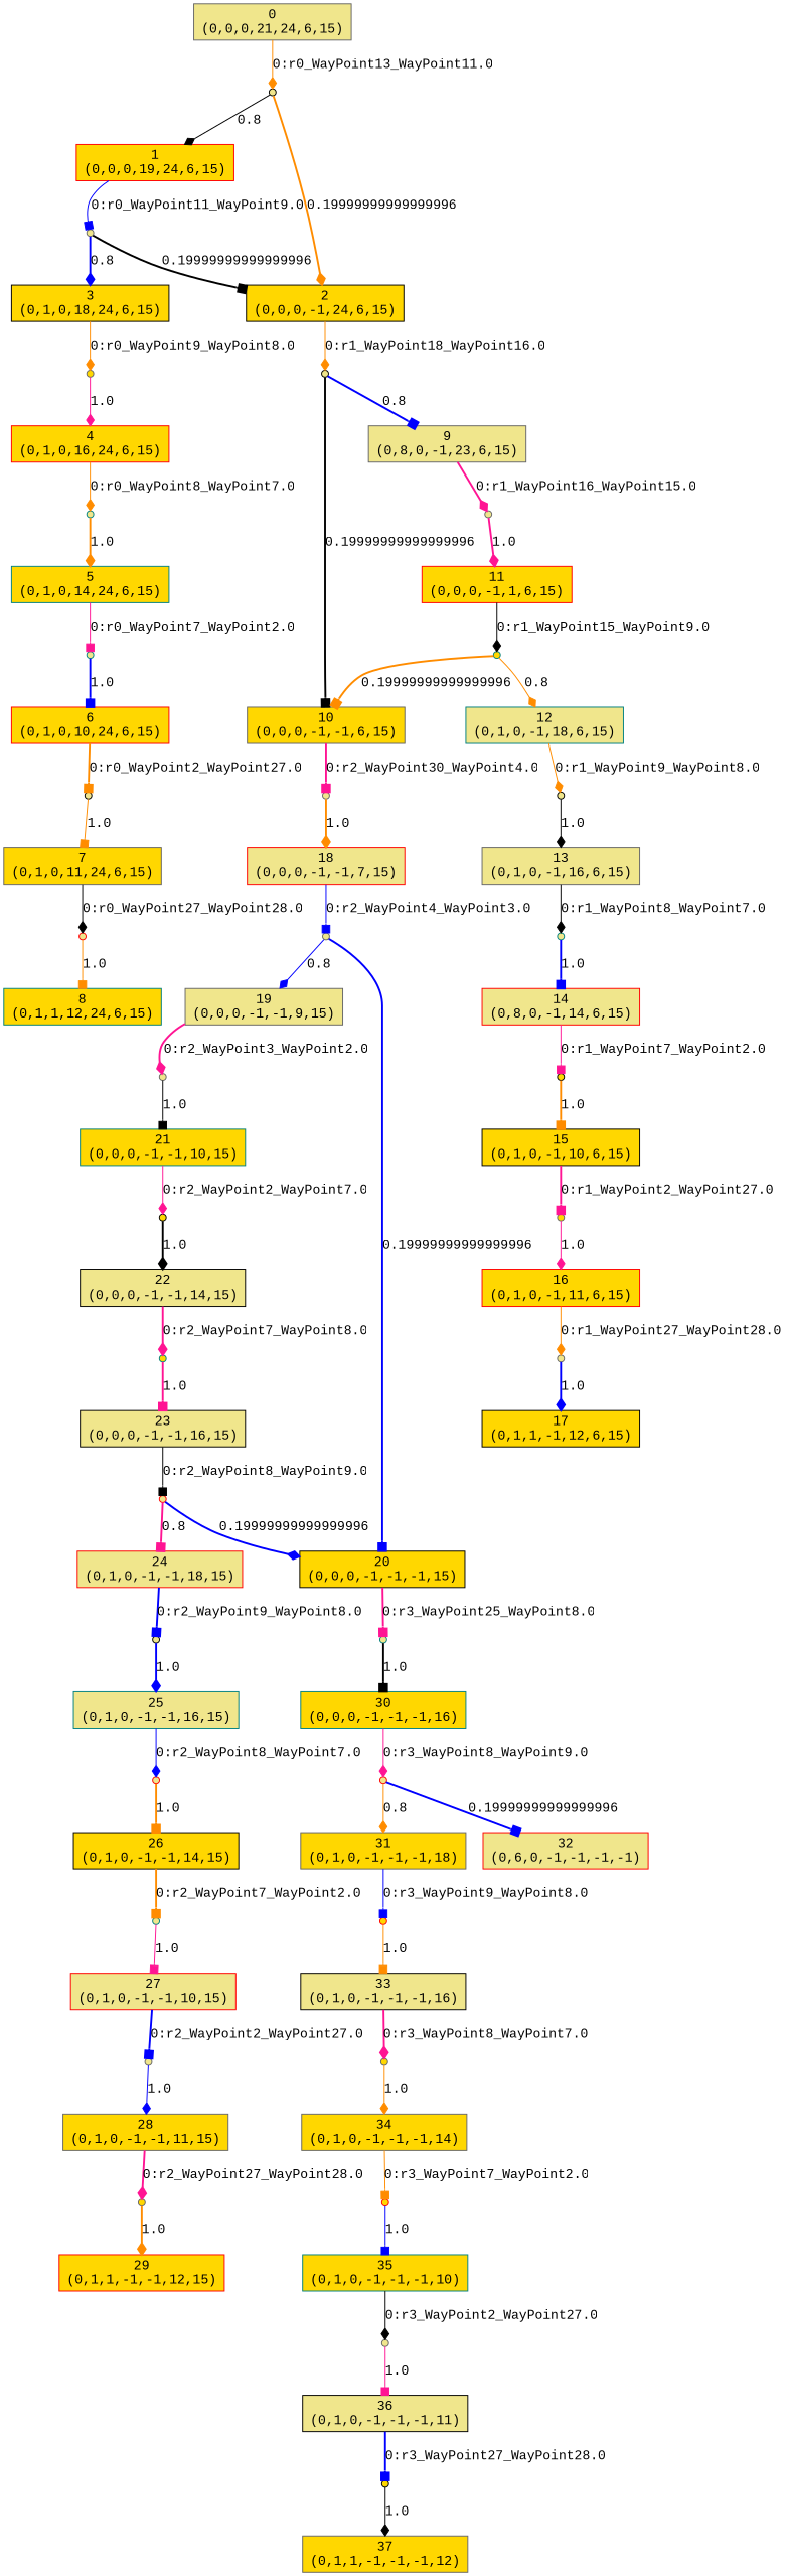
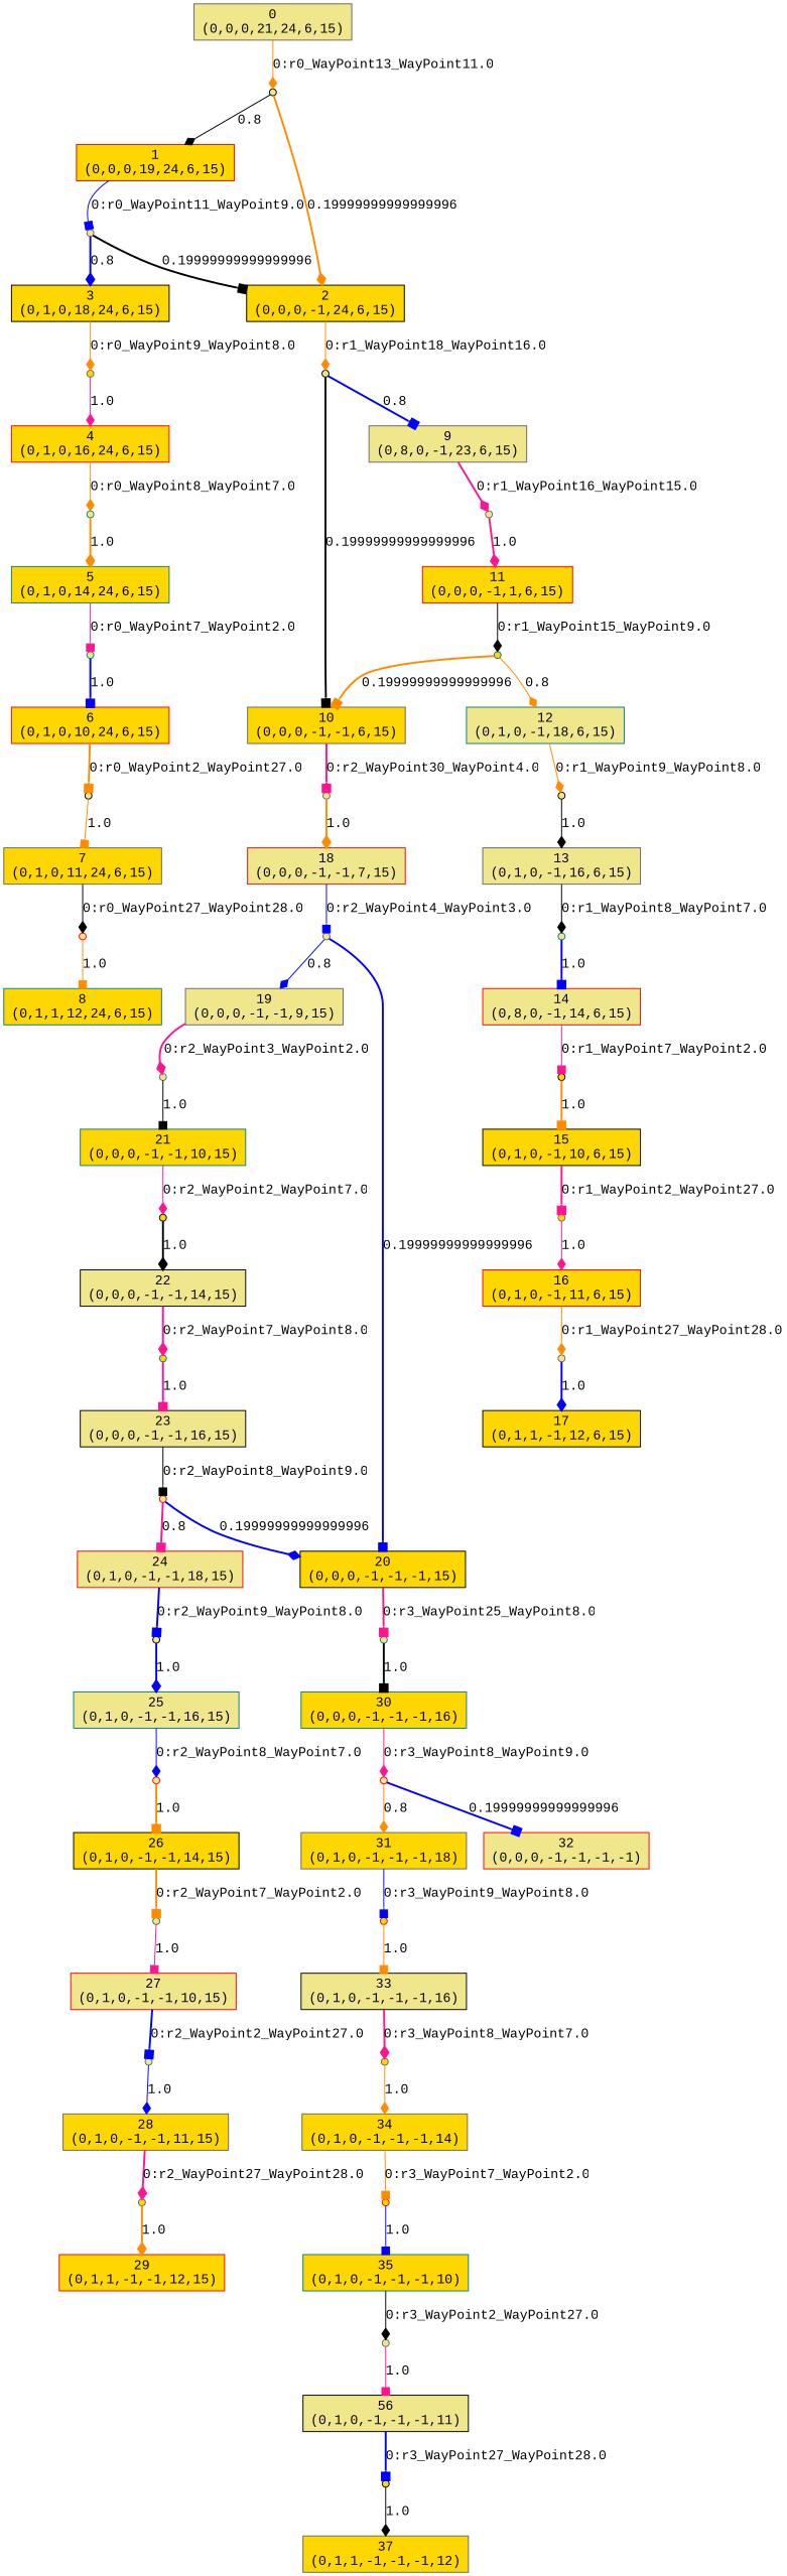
  digraph {
    fontname="Liberation Mono"
    node [color=gray40 fillcolor=khaki fontname="Liberation Mono" shape=box style=filled]
    edge [arrowhead=diamond color=darkorange fontname="Liberation Mono" style=solid]
    n1 [label="0\n(0,0,0,21,24,6,15)"]
    n0_0 [color=black height=0.1 shape=point width=0.1]
    n3 [color=red fillcolor=gold label="1\n(0,0,0,19,24,6,15)"]
    n4 [color=black fillcolor=gold label="2\n(0,0,0,-1,24,6,15)"]
    n1_0 [height=0.1 shape=point width=0.1]
    n2_0 [color=black height=0.1 shape=point width=0.1]
    n7 [color=black fillcolor=gold label="3\n(0,1,0,18,24,6,15)"]
    n8 [label="9\n(0,8,0,-1,23,6,15)"]
    n9 [fillcolor=gold label="10\n(0,0,0,-1,-1,6,15)"]
    n3_0 [fillcolor=gold height=0.1 shape=point width=0.1]
    n11 [color=red fillcolor=gold label="4\n(0,1,0,16,24,6,15)"]
    n9_0 [height=0.1 shape=point width=0.1]
    n10_0 [height=0.1 shape=point width=0.1]
    n14 [color=red fillcolor=gold label="11\n(0,0,0,-1,1,6,15)"]
    n15 [color=red label="18\n(0,0,0,-1,-1,7,15)"]
    n4_0 [color=teal height=0.1 shape=point width=0.1]
    n17 [color=teal fillcolor=gold label="5\n(0,1,0,14,24,6,15)"]
    n5_0 [color=teal height=0.1 shape=point width=0.1]
    n19 [color=red fillcolor=gold label="6\n(0,1,0,10,24,6,15)"]
    n6_0 [color=black height=0.1 shape=point width=0.1]
    n21 [fillcolor=gold label="7\n(0,1,0,11,24,6,15)"]
    n7_0 [color=red height=0.1 shape=point width=0.1]
    n23 [color=teal fillcolor=gold label="8\n(0,1,1,12,24,6,15)"]
    n11_0 [color=teal fillcolor=gold height=0.1 shape=point width=0.1]
    n25 [color=teal label="12\n(0,1,0,-1,18,6,15)"]
    n18_0 [height=0.1 shape=point width=0.1]
    n27 [label="19\n(0,0,0,-1,-1,9,15)"]
    n28 [color=black fillcolor=gold label="20\n(0,0,0,-1,-1,-1,15)"]
    n12_0 [color=black height=0.1 shape=point width=0.1]
    n30 [label="13\n(0,1,0,-1,16,6,15)"]
    n13_0 [color=teal height=0.1 shape=point width=0.1]
    n32 [color=red label="14\n(0,8,0,-1,14,6,15)"]
    n14_0 [color=black fillcolor=gold height=0.1 shape=point width=0.1]
    n34 [color=black fillcolor=gold label="15\n(0,1,0,-1,10,6,15)"]
    n15_0 [fillcolor=gold height=0.1 shape=point width=0.1]
    n36 [color=red fillcolor=gold label="16\n(0,1,0,-1,11,6,15)"]
    n16_0 [height=0.1 shape=point width=0.1]
    n38 [color=black fillcolor=gold label="17\n(0,1,1,-1,12,6,15)"]
    n19_0 [height=0.1 shape=point width=0.1]
    n20_0 [color=teal height=0.1 shape=point width=0.1]
    n41 [color=teal fillcolor=gold label="21\n(0,0,0,-1,-1,10,15)"]
    n42 [color=teal fillcolor=gold label="30\n(0,0,0,-1,-1,-1,16)"]
    n21_0 [color=black fillcolor=gold height=0.1 shape=point width=0.1]
    n44 [color=black label="22\n(0,0,0,-1,-1,14,15)"]
    n30_0 [color=red height=0.1 shape=point width=0.1]
-   n46 [color=red label="32\n(0,6,0,-1,-1,-1,-1)"]
+   n46 [color=red label="32\n(0,0,0,-1,-1,-1,-1)"]
    n47 [fillcolor=gold label="31\n(0,1,0,-1,-1,-1,18)"]
    n22_0 [color=teal fillcolor=gold height=0.1 shape=point width=0.1]
    n49 [color=black label="23\n(0,0,0,-1,-1,16,15)"]
    n23_0 [color=red height=0.1 shape=point width=0.1]
    n51 [color=red label="24\n(0,1,0,-1,-1,18,15)"]
    n24_0 [color=black height=0.1 shape=point width=0.1]
    n53 [color=teal label="25\n(0,1,0,-1,-1,16,15)"]
    n25_0 [color=red height=0.1 shape=point width=0.1]
    n55 [color=black fillcolor=gold label="26\n(0,1,0,-1,-1,14,15)"]
    n26_0 [color=teal height=0.1 shape=point width=0.1]
    n57 [color=red label="27\n(0,1,0,-1,-1,10,15)"]
    n27_0 [height=0.1 shape=point width=0.1]
    n59 [fillcolor=gold label="28\n(0,1,0,-1,-1,11,15)"]
    n28_0 [fillcolor=gold height=0.1 shape=point width=0.1]
    n61 [color=red fillcolor=gold label="29\n(0,1,1,-1,-1,12,15)"]
    n31_0 [color=red fillcolor=gold height=0.1 shape=point width=0.1]
    n63 [color=black label="33\n(0,1,0,-1,-1,-1,16)"]
    n33_0 [fillcolor=gold height=0.1 shape=point width=0.1]
    n65 [fillcolor=gold label="34\n(0,1,0,-1,-1,-1,14)"]
    n34_0 [color=red fillcolor=gold height=0.1 shape=point width=0.1]
    n67 [color=teal fillcolor=gold label="35\n(0,1,0,-1,-1,-1,10)"]
    n35_0 [height=0.1 shape=point width=0.1]
-   n69 [color=black label="36\n(0,1,0,-1,-1,-1,11)"]
+   n69 [color=black label="56\n(0,1,0,-1,-1,-1,11)"]
    n36_0 [color=black fillcolor=gold height=0.1 shape=point width=0.1]
    n71 [fillcolor=gold label="37\n(0,1,1,-1,-1,-1,12)"]
    n1 -> n0_0 [label="0:r0_WayPoint13_WayPoint11.0"]
    n0_0 -> n3 [color=black label=0.8]
    n0_0 -> n4 [label=0.19999999999999996 style=bold]
    n3 -> n1_0 [arrowhead=box color=blue label="0:r0_WayPoint11_WayPoint9.0"]
    n4 -> n2_0 [label="0:r1_WayPoint18_WayPoint16.0"]
    n1_0 -> n4 [arrowhead=box color=black label=0.19999999999999996 style=bold]
    n1_0 -> n7 [color=blue label=0.8 style=bold]
    n2_0 -> n8 [arrowhead=box color=blue label=0.8 style=bold]
    n2_0 -> n9 [arrowhead=box color=black label=0.19999999999999996 style=bold]
    n7 -> n3_0 [label="0:r0_WayPoint9_WayPoint8.0"]
    n8 -> n9_0 [color=deeppink label="0:r1_WayPoint16_WayPoint15.0" style=bold]
    n9 -> n10_0 [arrowhead=box color=deeppink label="0:r2_WayPoint30_WayPoint4.0" style=bold]
    n3_0 -> n11 [color=deeppink label=1.0]
    n11 -> n4_0 [label="0:r0_WayPoint8_WayPoint7.0"]
    n9_0 -> n14 [color=deeppink label=1.0 style=bold]
    n10_0 -> n15 [label=1.0 style=bold]
    n14 -> n11_0 [color=black label="0:r1_WayPoint15_WayPoint9.0"]
    n15 -> n18_0 [arrowhead=box color=blue label="0:r2_WayPoint4_WayPoint3.0"]
    n4_0 -> n17 [label=1.0 style=bold]
    n17 -> n5_0 [arrowhead=box color=deeppink label="0:r0_WayPoint7_WayPoint2.0"]
    n5_0 -> n19 [arrowhead=box color=blue label=1.0 style=bold]
    n19 -> n6_0 [arrowhead=box label="0:r0_WayPoint2_WayPoint27.0" style=bold]
    n6_0 -> n21 [arrowhead=box label=1.0]
    n21 -> n7_0 [color=black label="0:r0_WayPoint27_WayPoint28.0"]
    n7_0 -> n23 [arrowhead=box label=1.0]
    n11_0 -> n9 [arrowhead=box label=0.19999999999999996 style=bold]
    n11_0 -> n25 [label=0.8]
    n25 -> n12_0 [label="0:r1_WayPoint9_WayPoint8.0"]
    n18_0 -> n27 [color=blue label=0.8]
    n18_0 -> n28 [arrowhead=box color=blue label=0.19999999999999996 style=bold]
    n27 -> n19_0 [color=deeppink label="0:r2_WayPoint3_WayPoint2.0" style=bold]
    n28 -> n20_0 [arrowhead=box color=deeppink label="0:r3_WayPoint25_WayPoint8.0" style=bold]
    n12_0 -> n30 [color=black label=1.0]
    n30 -> n13_0 [color=black label="0:r1_WayPoint8_WayPoint7.0"]
    n13_0 -> n32 [arrowhead=box color=blue label=1.0 style=bold]
    n32 -> n14_0 [arrowhead=box color=deeppink label="0:r1_WayPoint7_WayPoint2.0"]
    n14_0 -> n34 [arrowhead=box label=1.0 style=bold]
    n34 -> n15_0 [arrowhead=box color=deeppink label="0:r1_WayPoint2_WayPoint27.0" style=bold]
    n15_0 -> n36 [color=deeppink label=1.0]
    n36 -> n16_0 [label="0:r1_WayPoint27_WayPoint28.0"]
    n16_0 -> n38 [color=blue label=1.0 style=bold]
    n19_0 -> n41 [arrowhead=box color=black label=1.0]
    n20_0 -> n42 [arrowhead=box color=black label=1.0 style=bold]
    n41 -> n21_0 [color=deeppink label="0:r2_WayPoint2_WayPoint7.0"]
    n42 -> n30_0 [color=deeppink label="0:r3_WayPoint8_WayPoint9.0"]
    n21_0 -> n44 [color=black label=1.0 style=bold]
    n44 -> n22_0 [color=deeppink label="0:r2_WayPoint7_WayPoint8.0" style=bold]
    n30_0 -> n46 [arrowhead=box color=blue label=0.19999999999999996 style=bold]
    n30_0 -> n47 [label=0.8]
    n47 -> n31_0 [arrowhead=box color=blue label="0:r3_WayPoint9_WayPoint8.0"]
    n22_0 -> n49 [arrowhead=box color=deeppink label=1.0 style=bold]
    n49 -> n23_0 [arrowhead=box color=black label="0:r2_WayPoint8_WayPoint9.0"]
    n23_0 -> n28 [color=blue label=0.19999999999999996 style=bold]
    n23_0 -> n51 [arrowhead=box color=deeppink label=0.8 style=bold]
    n51 -> n24_0 [arrowhead=box color=blue label="0:r2_WayPoint9_WayPoint8.0" style=bold]
    n24_0 -> n53 [color=blue label=1.0 style=bold]
    n53 -> n25_0 [color=blue label="0:r2_WayPoint8_WayPoint7.0"]
    n25_0 -> n55 [arrowhead=box label=1.0 style=bold]
    n55 -> n26_0 [arrowhead=box label="0:r2_WayPoint7_WayPoint2.0" style=bold]
    n26_0 -> n57 [arrowhead=box color=deeppink label=1.0]
    n57 -> n27_0 [arrowhead=box color=blue label="0:r2_WayPoint2_WayPoint27.0" style=bold]
    n27_0 -> n59 [color=blue label=1.0]
    n59 -> n28_0 [color=deeppink label="0:r2_WayPoint27_WayPoint28.0" style=bold]
    n28_0 -> n61 [label=1.0 style=bold]
    n31_0 -> n63 [arrowhead=box label=1.0]
    n63 -> n33_0 [color=deeppink label="0:r3_WayPoint8_WayPoint7.0" style=bold]
    n33_0 -> n65 [label=1.0]
    n65 -> n34_0 [arrowhead=box label="0:r3_WayPoint7_WayPoint2.0"]
    n34_0 -> n67 [arrowhead=box color=blue label=1.0]
    n67 -> n35_0 [color=black label="0:r3_WayPoint2_WayPoint27.0"]
    n35_0 -> n69 [arrowhead=box color=deeppink label=1.0]
    n69 -> n36_0 [arrowhead=box color=blue label="0:r3_WayPoint27_WayPoint28.0" style=bold]
    n36_0 -> n71 [color=black label=1.0]
  }
